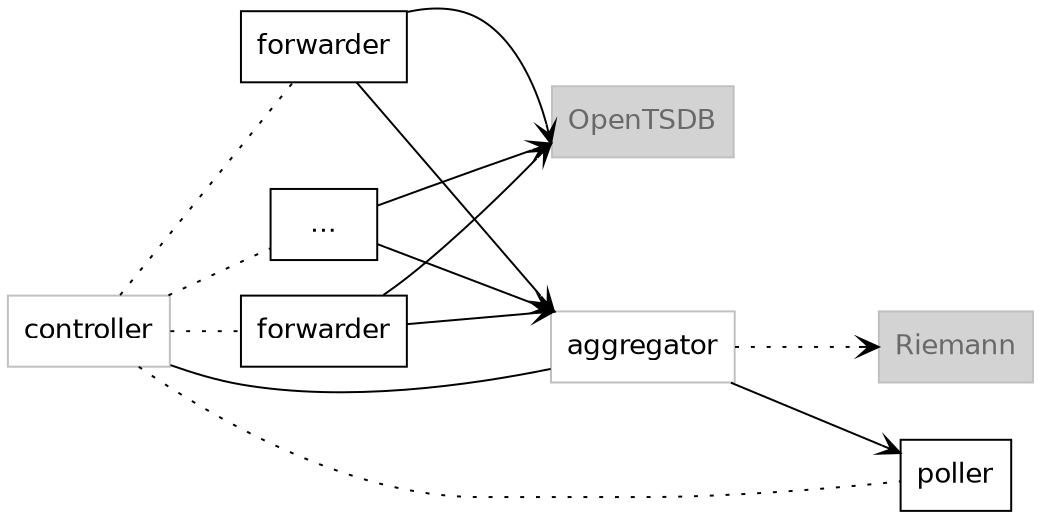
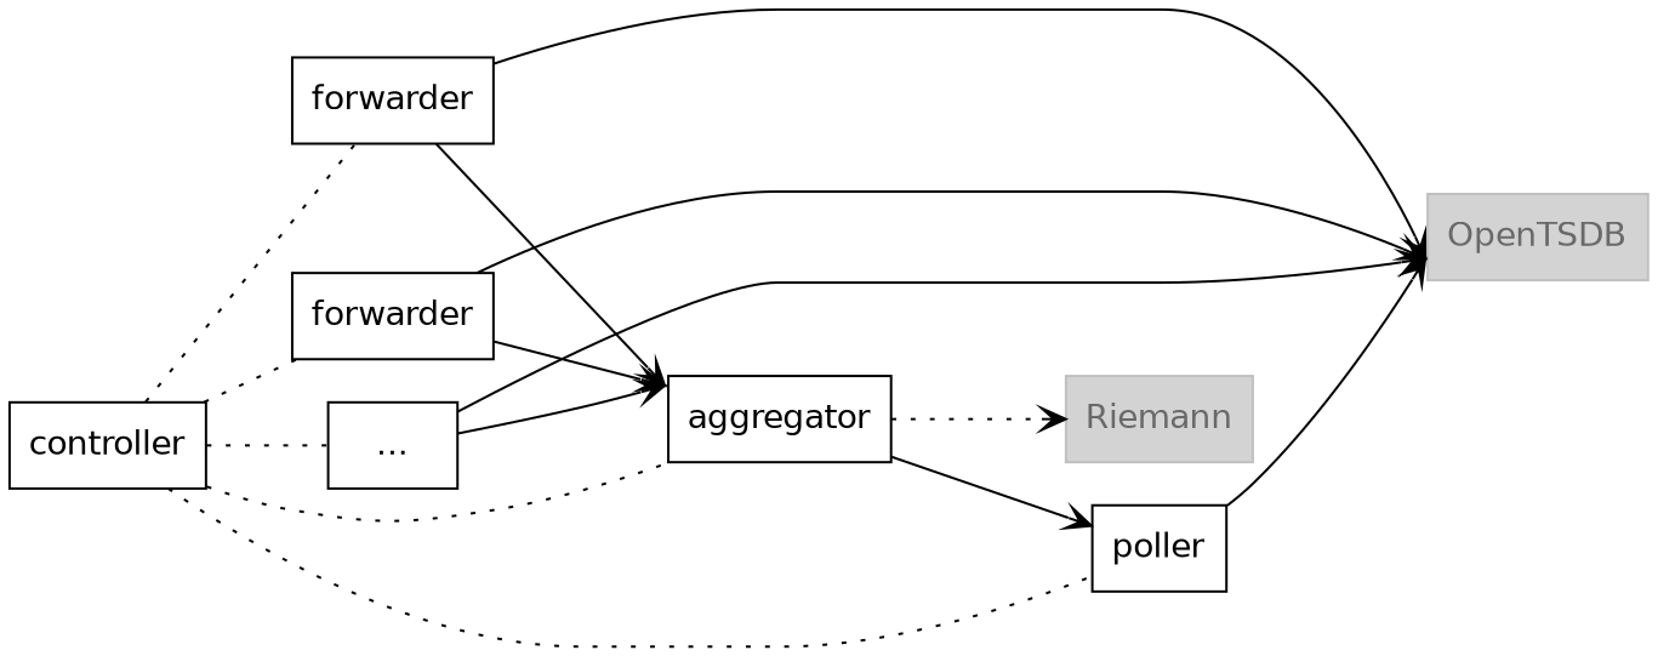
  digraph {
    rankdir=LR
    node [fontname=Helvetica shape=rectangle]
    edge [arrowhead=vee minlen=2 samehead=a]
    n1 [label=forwarder]
    OpenTSDB [color=gray fillcolor=lightgray fontcolor=dimgray style=filled]
-   aggregator [color=gray]
+   aggregator
    Riemann [color=gray fillcolor=lightgray fontcolor=dimgray style=filled]
    poller
    n6 [label=forwarder]
    n7 [label="..."]
-   controller [color=gray]
+   controller
    n1 -> OpenTSDB
    n1 -> aggregator
    aggregator -> Riemann [style=dotted samehead=""]
    aggregator -> poller
+   poller -> OpenTSDB
    n6 -> OpenTSDB
    n6 -> aggregator
    n7 -> OpenTSDB
    n7 -> aggregator
    controller -> n1 [arrowhead=none style=dotted minlen="" samehead=""]
-   controller -> aggregator [arrowhead=none style=solid minlen="" samehead=""]
+   controller -> aggregator [arrowhead=none style=dotted minlen="" samehead=""]
    controller -> poller [arrowhead=none style=dotted minlen="" samehead=""]
    controller -> n6 [arrowhead=none style=dotted minlen="" samehead=""]
    controller -> n7 [arrowhead=none style=dotted minlen="" samehead=""]
  }
